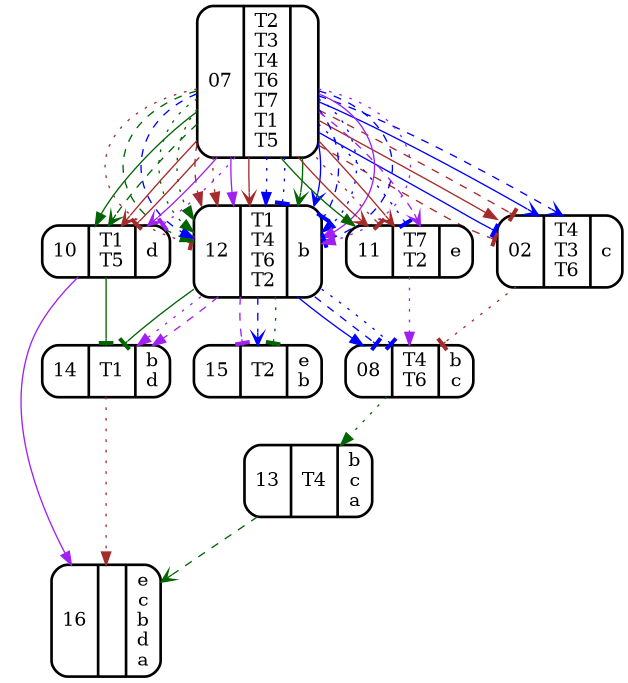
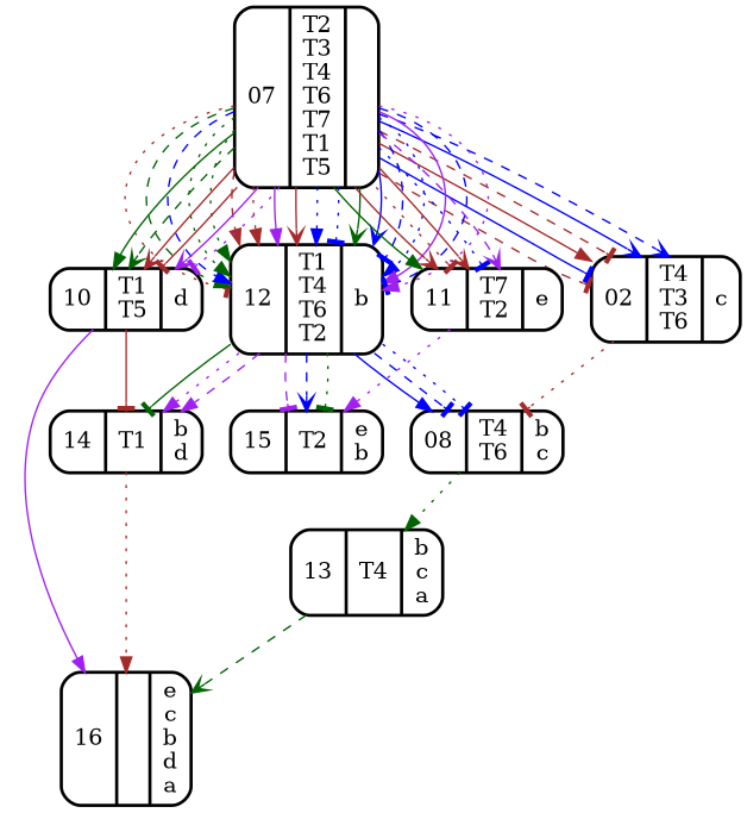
  digraph {
    node [color=black shape=Mrecord style=bold]
    edge [arrowhead=normal color=brown style=solid]
    n1 [label="07|T2\nT3\nT4\nT6\nT7\nT1\nT5|"]
    n2 [label="02|T4\nT3\nT6|c"]
    n3 [label="12|T1\nT4\nT6\nT2|b"]
    n4 [label="10|T1\nT5|d"]
    n5 [label="11|T7\nT2|e"]
    n6 [label="08|T4\nT6|b\nc"]
    n7 [label="14|T1|b\nd"]
    n8 [label="15|T2|e\nb"]
    n9 [label="16||e\nc\nb\nd\na"]
    n10 [label="13|T4|b\nc\na"]
    n1 -> n2 [arrowhead=tee style=dashed]
    n1 -> n2 [arrowhead=tee color=blue]
    n1 -> n2
    n1 -> n2 [arrowhead=tee style=dashed]
    n1 -> n2 [arrowhead=vee color=blue]
    n1 -> n2 [arrowhead=vee color=blue style=dashed]
    n1 -> n3 [arrowhead=tee style=dotted]
    n1 -> n3 [color=darkgreen style=dashed]
    n1 -> n3 [color=blue style=dashed]
    n1 -> n3 [color=darkgreen style=dotted]
    n1 -> n3 [color=darkgreen style=dotted]
    n1 -> n3 [style=dashed]
    n1 -> n3 [style=dotted]
    n1 -> n3 [color=purple]
    n1 -> n3 [arrowhead=vee]
    n1 -> n3 [color=blue style=dotted]
    n1 -> n3 [arrowhead=tee color=blue style=dotted]
    n1 -> n3 [arrowhead=vee color=darkgreen]
    n1 -> n3 [arrowhead=vee color=blue]
    n1 -> n3 [arrowhead=tee color=blue style=dashed]
    n1 -> n3 [color=blue style=dotted]
    n1 -> n3 [color=purple]
    n1 -> n3 [arrowhead=tee color=blue style=dashed]
    n1 -> n3 [color=purple style=dotted]
    n1 -> n4 [color=darkgreen]
    n1 -> n4 [arrowhead=vee color=darkgreen style=dashed]
    n1 -> n4 [arrowhead=vee]
    n1 -> n4 [arrowhead=tee]
    n1 -> n4 [arrowhead=vee color=purple]
    n1 -> n4 [arrowhead=tee color=purple style=dotted]
    n1 -> n5 [color=darkgreen]
    n1 -> n5 [arrowhead=vee]
    n1 -> n5 [arrowhead=tee style=dotted]
    n1 -> n5 [arrowhead=vee]
    n1 -> n5 [arrowhead=tee color=blue style=dotted]
    n1 -> n5 [arrowhead=vee color=purple style=dashed]
    n2 -> n6 [arrowhead=tee style=dotted]
    n3 -> n6 [color=blue]
    n3 -> n6 [arrowhead=tee color=blue style=dashed]
    n3 -> n6 [arrowhead=tee color=blue style=dotted]
    n3 -> n7 [arrowhead=tee color=darkgreen]
    n3 -> n7 [color=purple style=dotted]
    n3 -> n7 [color=purple style=dashed]
    n3 -> n8 [arrowhead=tee color=purple style=dashed]
    n3 -> n8 [arrowhead=vee color=blue style=dashed]
    n3 -> n8 [arrowhead=tee color=darkgreen style=dotted]
-   n4 -> n7 [arrowhead=tee color=darkgreen]
+   n4 -> n7 [arrowhead=tee]
    n4 -> n9 [color=purple]
-   n5 -> n6 [color=purple style=dotted]
+   n5 -> n8 [color=purple style=dotted]
    n6 -> n10 [color=darkgreen style=dotted]
    n7 -> n9 [style=dotted]
    n10 -> n9 [arrowhead=vee color=darkgreen style=dashed]
  }
